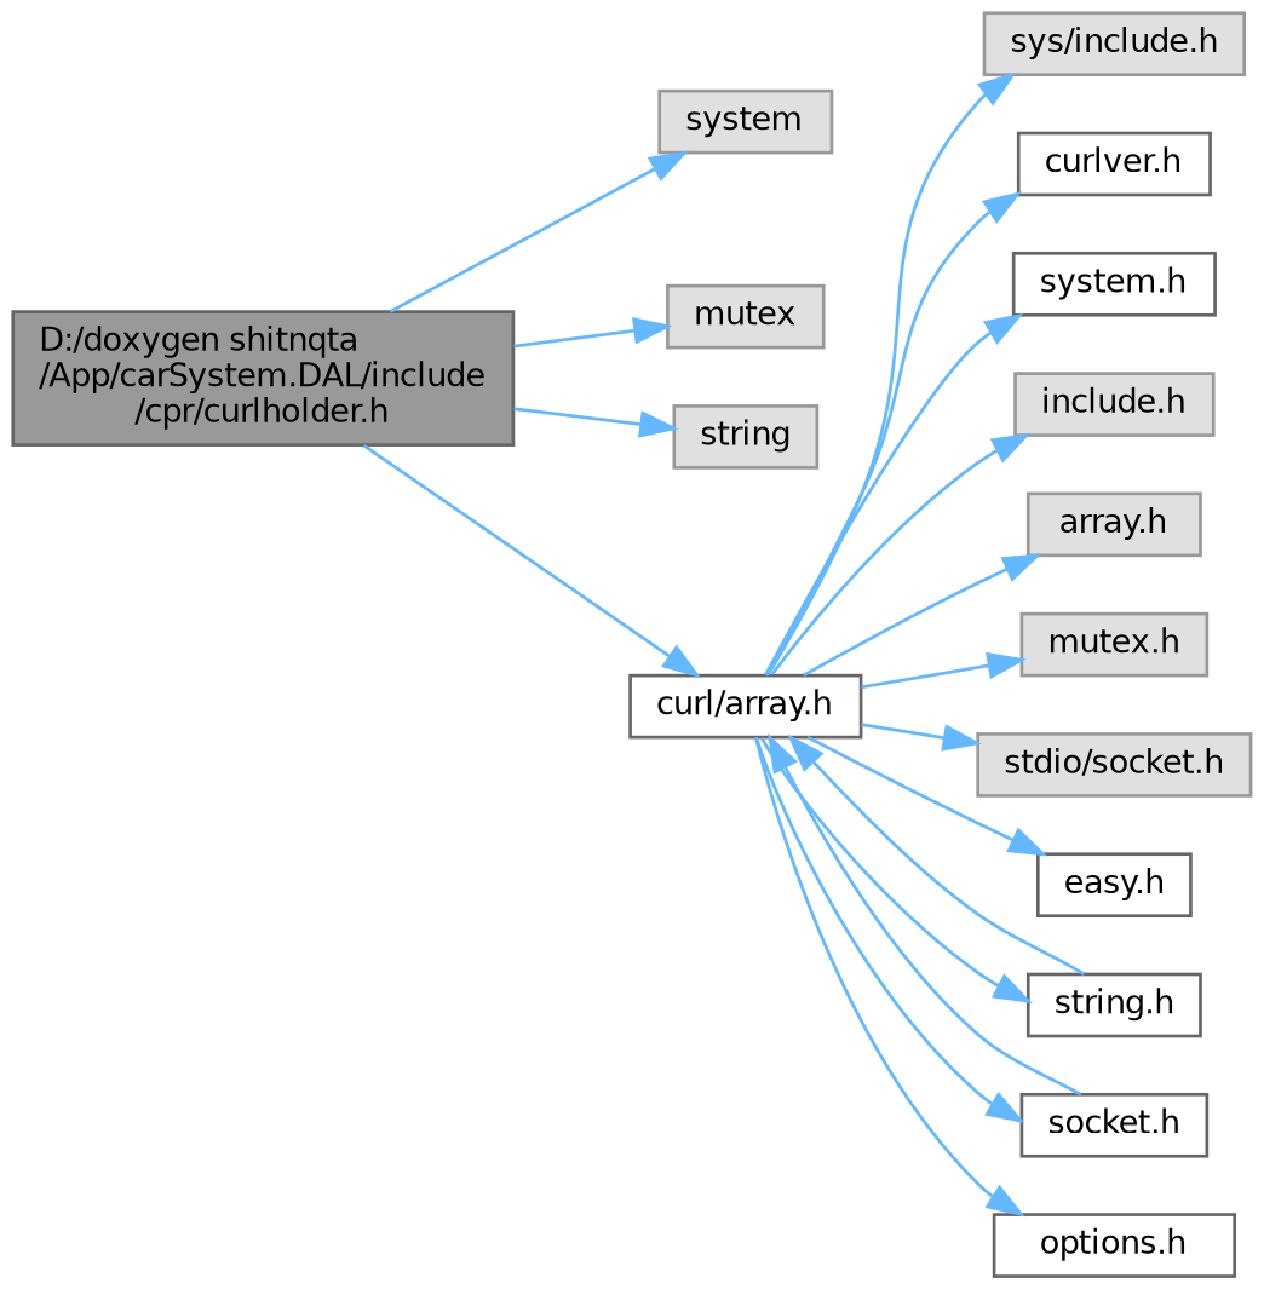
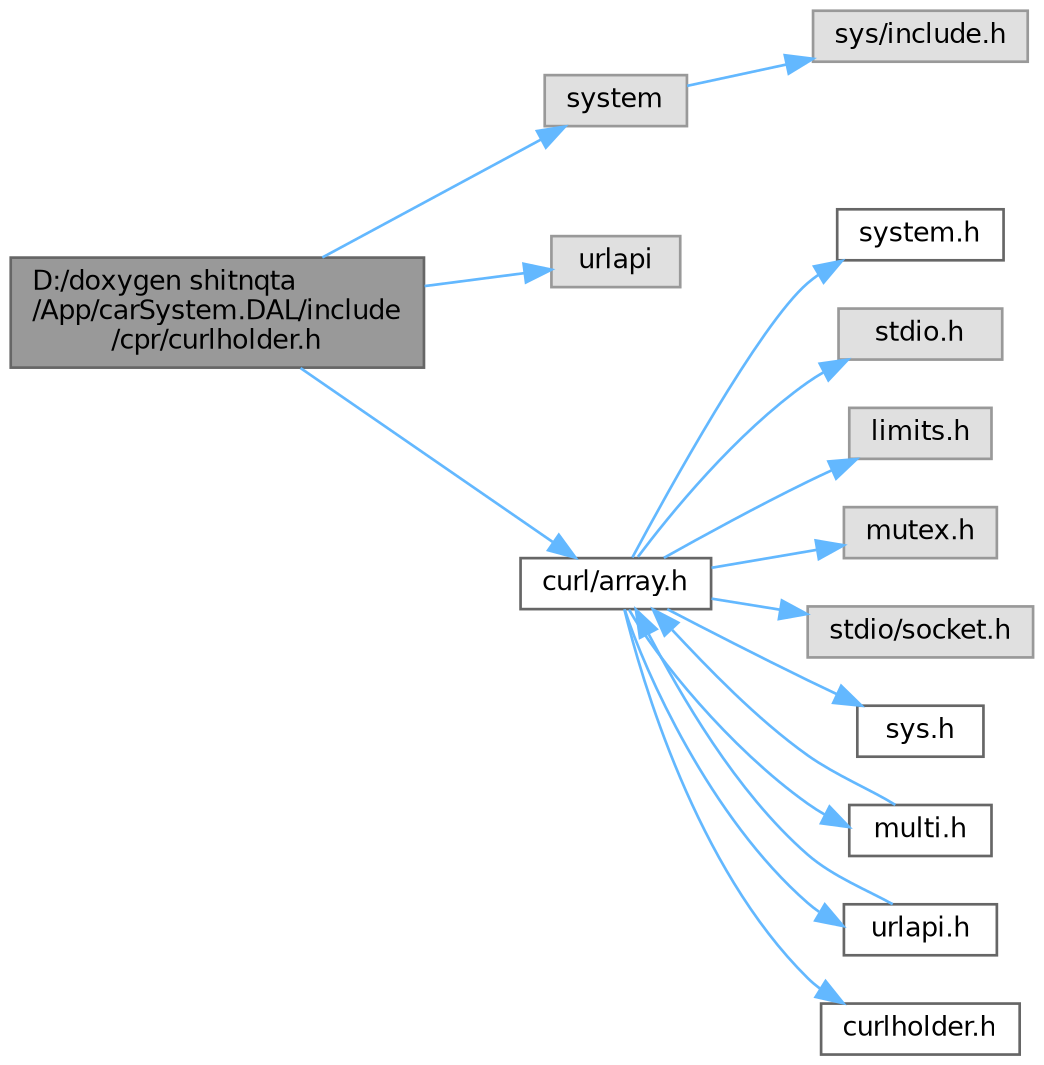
  digraph {
    rankdir=LR
    node [color=grey60 fillcolor="#E0E0E0" fontname=Helvetica fontsize=10 shape=box style=filled]
    edge [color=steelblue1 fontname=Helvetica fontsize=10 labelfontname=Helvetica labelfontsize=10 style=solid]
    n1 [color=gray40 fillcolor=grey60 fontcolor=black height=0.2 label="D:/doxygen shitnqta\l/App/carSystem.DAL/include\l/cpr/curlholder.h" width=0.4]
    n2 [height=0.2 label=system width=0.4]
-   n3 [height=0.2 label=mutex width=0.4]
-   n4 [height=0.2 label=string width=0.4]
+   n3 [height=0.2 label=urlapi width=0.4]
    n5 [color=grey40 fillcolor=white height=0.2 label="curl/array.h" width=0.4]
-   n6 [color=grey40 fillcolor=white height=0.2 label="curlver.h" width=0.4]
    n7 [color=grey40 fillcolor=white height=0.2 label="system.h" width=0.4]
-   n8 [height=0.2 label="include.h" width=0.4]
-   n9 [height=0.2 label="array.h" width=0.4]
+   n8 [height=0.2 label="stdio.h" width=0.4]
+   n9 [height=0.2 label="limits.h" width=0.4]
    n10 [height=0.2 label="mutex.h" width=0.4]
    n11 [height=0.2 label="stdio/socket.h" width=0.4]
    n12 [height=0.2 label="sys/include.h" width=0.4]
-   n13 [color=grey40 fillcolor=white height=0.2 label="easy.h" width=0.4]
-   n14 [color=grey40 fillcolor=white height=0.2 label="string.h" width=0.4]
-   n15 [color=grey40 fillcolor=white height=0.2 label="socket.h" width=0.4]
-   n16 [color=grey40 fillcolor=white height=0.2 label="options.h" width=0.4]
+   n13 [color=grey40 fillcolor=white height=0.2 label="sys.h" width=0.4]
+   n14 [color=grey40 fillcolor=white height=0.2 label="multi.h" width=0.4]
+   n15 [color=grey40 fillcolor=white height=0.2 label="urlapi.h" width=0.4]
+   n16 [color=grey40 fillcolor=white height=0.2 label="curlholder.h" width=0.4]
    n1 -> n2
    n1 -> n3
-   n1 -> n4
    n1 -> n5
-   n5 -> n6
    n5 -> n7
    n5 -> n8
    n5 -> n9
    n5 -> n10
    n5 -> n11
-   n5 -> n12
+   n2 -> n12
    n5 -> n13
    n5 -> n14
    n5 -> n15
    n5 -> n16
    n14 -> n5
    n15 -> n5
  }
